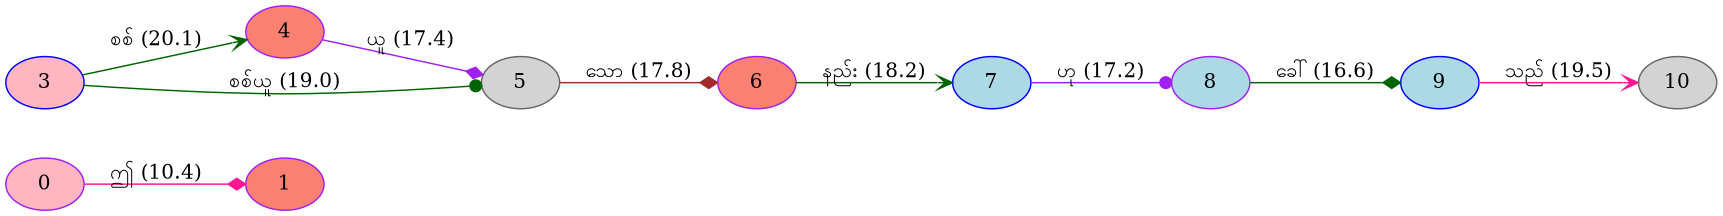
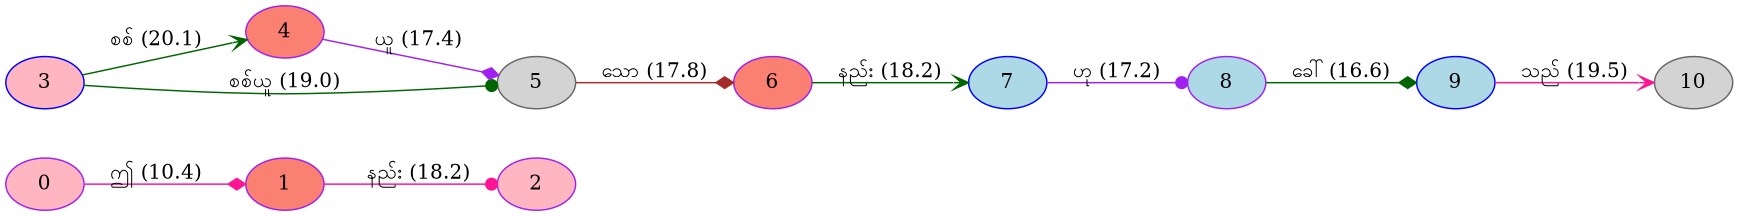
  digraph {
    rankdir=LR
    node [color=purple fillcolor=salmon style=filled]
    edge [arrowhead=diamond color=darkgreen]
    1
    0 [fillcolor=lightpink]
+   2 [fillcolor=lightpink]
    3 [color=blue fillcolor=lightpink]
    4
    5 [color=gray40 fillcolor=lightgrey]
    6
    7 [color=blue fillcolor=lightblue]
    8 [fillcolor=lightblue]
    9 [color=blue fillcolor=lightblue]
    10 [color=gray40 fillcolor=lightgrey]
+   1 -> 2 [arrowhead=dot color=deeppink label="နည်း (18.2)"]
    0 -> 1 [color=deeppink label="ဤ (10.4)"]
    3 -> 4 [arrowhead=vee label="စစ် (20.1)"]
    3 -> 5 [arrowhead=dot label="စစ်ယူ (19.0)"]
    4 -> 5 [color=purple label="ယူ (17.4)"]
    5 -> 6 [color=brown label="သော (17.8)"]
    6 -> 7 [arrowhead=vee label="နည်း (18.2)"]
    7 -> 8 [arrowhead=dot color=purple label="ဟု (17.2)"]
    8 -> 9 [label="ခေါ် (16.6)"]
    9 -> 10 [arrowhead=vee color=deeppink label="သည် (19.5)"]
  }
